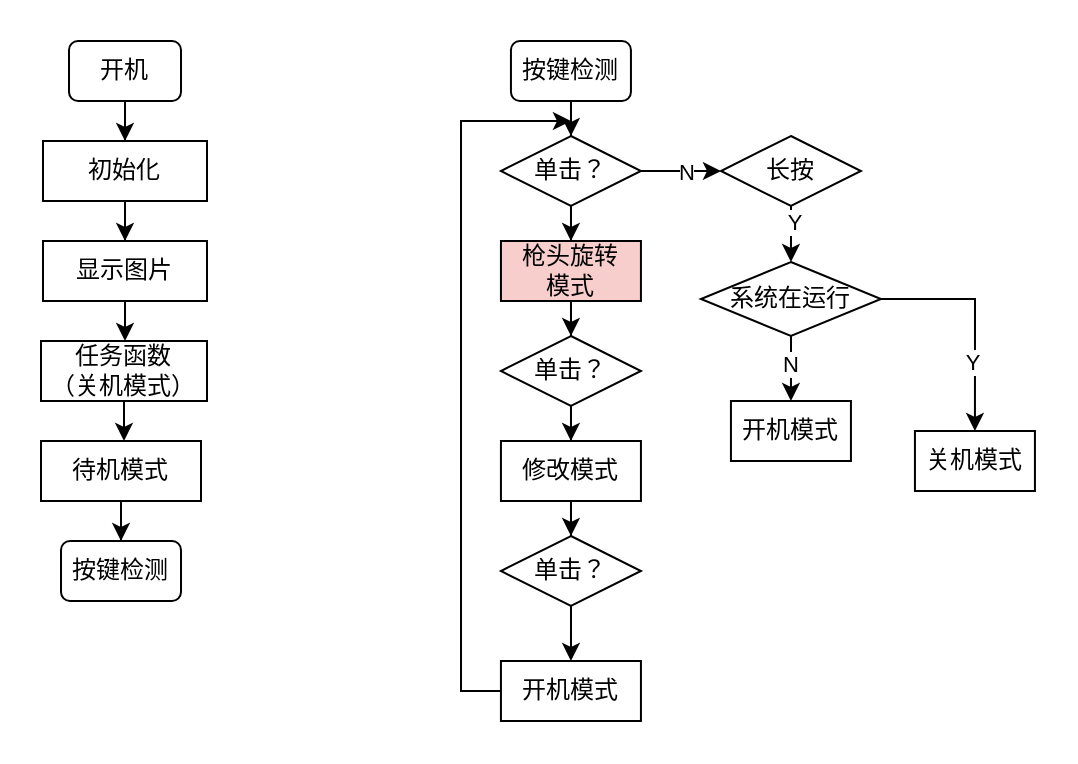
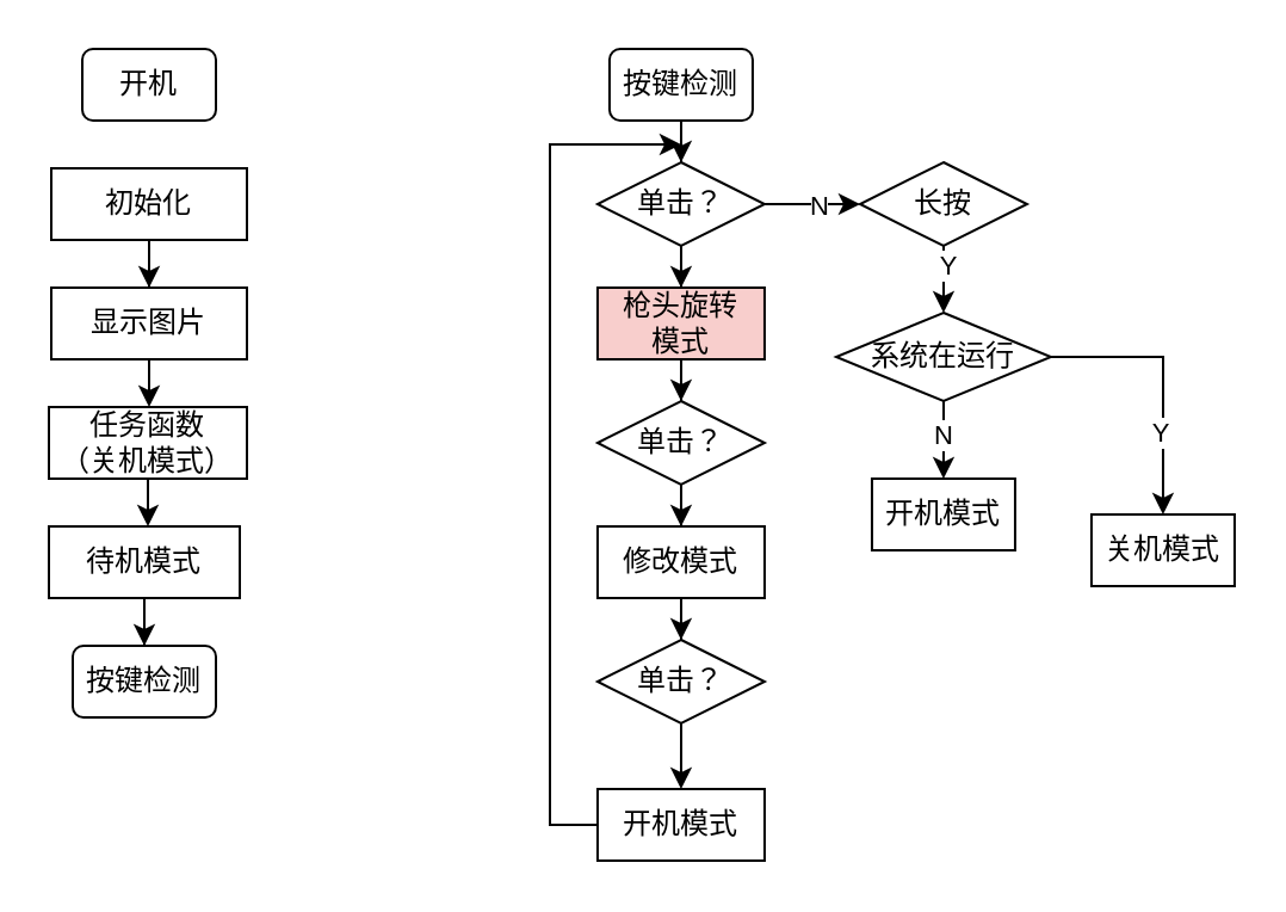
  <mxCell id="0" />
  <mxCell id="1" parent="0" />
- <mxCell id="2" style="edgeStyle=orthogonalEdgeStyle;rounded=0;orthogonalLoop=1;jettySize=auto;html=1;entryX=0.5;entryY=0;entryDx=0;entryDy=0;" edge="1" parent="1" source="3" target="5"><mxGeometry relative="1" as="geometry" /></mxCell>
  <mxCell id="3" value="开机" style="rounded=1;whiteSpace=wrap;html=1;" vertex="1" parent="1"><mxGeometry x="34" y="20" width="56" height="30" as="geometry" /></mxCell>
  <mxCell id="4" style="edgeStyle=orthogonalEdgeStyle;rounded=0;orthogonalLoop=1;jettySize=auto;html=1;entryX=0.5;entryY=0;entryDx=0;entryDy=0;" edge="1" parent="1" source="5" target="7"><mxGeometry relative="1" as="geometry" /></mxCell>
  <mxCell id="5" value="初始化" style="rounded=0;whiteSpace=wrap;html=1;" vertex="1" parent="1"><mxGeometry x="21" y="70" width="82" height="30" as="geometry" /></mxCell>
  <mxCell id="6" style="edgeStyle=orthogonalEdgeStyle;rounded=0;orthogonalLoop=1;jettySize=auto;html=1;entryX=0.5;entryY=0;entryDx=0;entryDy=0;" edge="1" parent="1" source="7" target="9"><mxGeometry relative="1" as="geometry" /></mxCell>
  <mxCell id="7" value="显示图片" style="rounded=0;whiteSpace=wrap;html=1;" vertex="1" parent="1"><mxGeometry x="21" y="120" width="82" height="30" as="geometry" /></mxCell>
  <mxCell id="8" style="edgeStyle=orthogonalEdgeStyle;rounded=0;orthogonalLoop=1;jettySize=auto;html=1;entryX=0.525;entryY=0;entryDx=0;entryDy=0;entryPerimeter=0;" edge="1" parent="1" source="9" target="11"><mxGeometry relative="1" as="geometry" /></mxCell>
  <mxCell id="9" value="任务函数&lt;br&gt;（关机模式）" style="rounded=0;whiteSpace=wrap;html=1;" vertex="1" parent="1"><mxGeometry x="20" y="170" width="83" height="30" as="geometry" /></mxCell>
  <mxCell id="10" style="edgeStyle=orthogonalEdgeStyle;rounded=0;orthogonalLoop=1;jettySize=auto;html=1;entryX=0.5;entryY=0;entryDx=0;entryDy=0;" edge="1" parent="1" source="11" target="14"><mxGeometry relative="1" as="geometry" /></mxCell>
  <mxCell id="11" value="待机模式" style="rounded=0;whiteSpace=wrap;html=1;" vertex="1" parent="1"><mxGeometry x="20" y="220" width="80" height="30" as="geometry" /></mxCell>
  <mxCell id="12" style="edgeStyle=orthogonalEdgeStyle;rounded=0;orthogonalLoop=1;jettySize=auto;html=1;entryX=0.5;entryY=0;entryDx=0;entryDy=0;" edge="1" parent="1" source="13" target="18"><mxGeometry relative="1" as="geometry" /></mxCell>
  <mxCell id="13" value="按键检测" style="rounded=1;whiteSpace=wrap;html=1;" vertex="1" parent="1"><mxGeometry x="254.97" y="20" width="60" height="30" as="geometry" /></mxCell>
  <mxCell id="14" value="按键检测" style="rounded=1;whiteSpace=wrap;html=1;" vertex="1" parent="1"><mxGeometry x="30" y="270" width="60" height="30" as="geometry" /></mxCell>
  <mxCell id="15" style="edgeStyle=orthogonalEdgeStyle;rounded=0;orthogonalLoop=1;jettySize=auto;html=1;entryX=0.5;entryY=0;entryDx=0;entryDy=0;" edge="1" parent="1" source="18" target="20"><mxGeometry relative="1" as="geometry" /></mxCell>
  <mxCell id="16" style="edgeStyle=orthogonalEdgeStyle;rounded=0;orthogonalLoop=1;jettySize=auto;html=1;entryX=0;entryY=0.5;entryDx=0;entryDy=0;" edge="1" parent="1" source="18" target="31"><mxGeometry relative="1" as="geometry" /></mxCell>
  <mxCell id="17" value="N" style="edgeLabel;html=1;align=center;verticalAlign=middle;resizable=0;points=[];" vertex="1" connectable="0" parent="16"><mxGeometry x="0.147" relative="1" as="geometry"><mxPoint as="offset" /></mxGeometry></mxCell>
  <mxCell id="18" value="单击？" style="rhombus;whiteSpace=wrap;html=1;" vertex="1" parent="1"><mxGeometry x="249.97" y="67.5" width="70" height="35" as="geometry" /></mxCell>
  <mxCell id="19" style="edgeStyle=orthogonalEdgeStyle;rounded=0;orthogonalLoop=1;jettySize=auto;html=1;entryX=0.5;entryY=0;entryDx=0;entryDy=0;" edge="1" parent="1" source="20" target="22"><mxGeometry relative="1" as="geometry" /></mxCell>
  <mxCell id="20" value="枪头旋转&lt;br&gt;模式" style="rounded=0;whiteSpace=wrap;html=1;fillColor=#f8cecc;" vertex="1" parent="1"><mxGeometry x="249.97" y="120" width="70" height="30" as="geometry" /></mxCell>
  <mxCell id="21" style="edgeStyle=orthogonalEdgeStyle;rounded=0;orthogonalLoop=1;jettySize=auto;html=1;entryX=0.5;entryY=0;entryDx=0;entryDy=0;" edge="1" parent="1" source="22" target="24"><mxGeometry relative="1" as="geometry" /></mxCell>
  <mxCell id="22" value="单击？" style="rhombus;whiteSpace=wrap;html=1;" vertex="1" parent="1"><mxGeometry x="249.97" y="167.5" width="70" height="35" as="geometry" /></mxCell>
  <mxCell id="23" style="edgeStyle=orthogonalEdgeStyle;rounded=0;orthogonalLoop=1;jettySize=auto;html=1;entryX=0.5;entryY=0;entryDx=0;entryDy=0;" edge="1" parent="1" source="24" target="28"><mxGeometry relative="1" as="geometry" /></mxCell>
  <mxCell id="24" value="修改模式" style="rounded=0;whiteSpace=wrap;html=1;" vertex="1" parent="1"><mxGeometry x="249.97" y="220" width="70" height="30" as="geometry" /></mxCell>
  <mxCell id="25" style="edgeStyle=orthogonalEdgeStyle;rounded=0;orthogonalLoop=1;jettySize=auto;html=1;" edge="1" parent="1" source="26"><mxGeometry relative="1" as="geometry"><mxPoint x="284.97" y="60" as="targetPoint" /><Array as="points"><mxPoint x="229.97" y="345" /><mxPoint x="229.97" y="60" /></Array></mxGeometry></mxCell>
  <mxCell id="26" value="开机模式" style="rounded=0;whiteSpace=wrap;html=1;" vertex="1" parent="1"><mxGeometry x="249.97" y="330" width="70" height="30" as="geometry" /></mxCell>
  <mxCell id="27" style="edgeStyle=orthogonalEdgeStyle;rounded=0;orthogonalLoop=1;jettySize=auto;html=1;entryX=0.5;entryY=0;entryDx=0;entryDy=0;" edge="1" parent="1" source="28" target="26"><mxGeometry relative="1" as="geometry" /></mxCell>
  <mxCell id="28" value="单击？" style="rhombus;whiteSpace=wrap;html=1;" vertex="1" parent="1"><mxGeometry x="249.97" y="267.5" width="70" height="35" as="geometry" /></mxCell>
  <mxCell id="29" style="edgeStyle=orthogonalEdgeStyle;rounded=0;orthogonalLoop=1;jettySize=auto;html=1;entryX=0.5;entryY=0;entryDx=0;entryDy=0;" edge="1" parent="1" source="31" target="36"><mxGeometry relative="1" as="geometry" /></mxCell>
  <mxCell id="30" value="Y" style="edgeLabel;html=1;align=center;verticalAlign=middle;resizable=0;points=[];" vertex="1" connectable="0" parent="29"><mxGeometry x="-0.689" y="1" relative="1" as="geometry"><mxPoint as="offset" /></mxGeometry></mxCell>
  <mxCell id="31" value="长按" style="rhombus;whiteSpace=wrap;html=1;" vertex="1" parent="1"><mxGeometry x="359.97" y="67.5" width="70" height="35" as="geometry" /></mxCell>
  <mxCell id="32" style="edgeStyle=orthogonalEdgeStyle;rounded=0;orthogonalLoop=1;jettySize=auto;html=1;entryX=0.5;entryY=0;entryDx=0;entryDy=0;" edge="1" parent="1" source="36" target="37"><mxGeometry relative="1" as="geometry" /></mxCell>
  <mxCell id="33" value="N" style="edgeLabel;html=1;align=center;verticalAlign=middle;resizable=0;points=[];" vertex="1" connectable="0" parent="32"><mxGeometry x="0.22" relative="1" as="geometry"><mxPoint as="offset" /></mxGeometry></mxCell>
  <mxCell id="34" style="edgeStyle=orthogonalEdgeStyle;rounded=0;orthogonalLoop=1;jettySize=auto;html=1;entryX=0.5;entryY=0;entryDx=0;entryDy=0;" edge="1" parent="1" source="36" target="38"><mxGeometry relative="1" as="geometry" /></mxCell>
  <mxCell id="35" value="Y" style="edgeLabel;html=1;align=center;verticalAlign=middle;resizable=0;points=[];" vertex="1" connectable="0" parent="34"><mxGeometry x="0.402" y="-1" relative="1" as="geometry"><mxPoint as="offset" /></mxGeometry></mxCell>
  <mxCell id="36" value="系统在运行" style="rhombus;whiteSpace=wrap;html=1;" vertex="1" parent="1"><mxGeometry x="349.97" y="130.5" width="90" height="37" as="geometry" /></mxCell>
  <mxCell id="37" value="开机模式" style="rounded=0;whiteSpace=wrap;html=1;" vertex="1" parent="1"><mxGeometry x="364.97" y="200" width="60" height="30" as="geometry" /></mxCell>
  <mxCell id="38" value="关机模式" style="rounded=0;whiteSpace=wrap;html=1;" vertex="1" parent="1"><mxGeometry x="456.97" y="215" width="60" height="30" as="geometry" /></mxCell>
